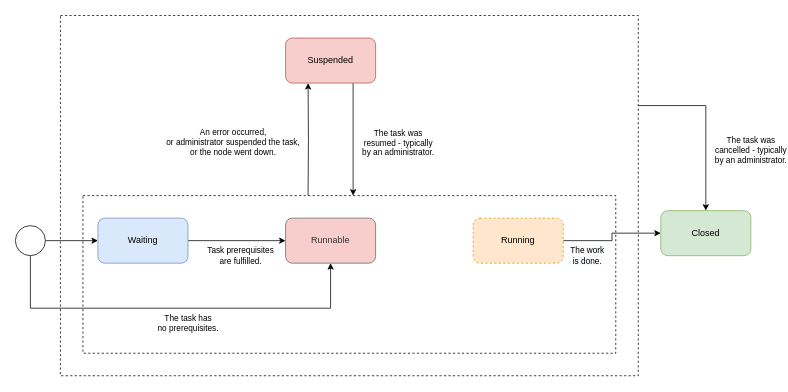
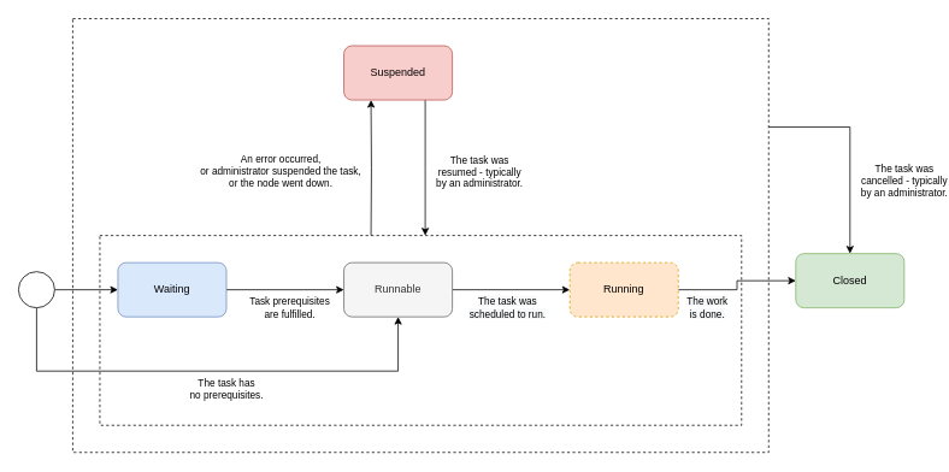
  <mxCell id="0" />
  <mxCell id="1" parent="0" />
  <mxCell id="2" value="The task was&lt;br&gt;cancelled - typically&lt;br&gt;by an administrator." style="edgeStyle=orthogonalEdgeStyle;rounded=0;orthogonalLoop=1;jettySize=auto;html=1;exitX=1;exitY=0.25;exitDx=0;exitDy=0;entryX=0.5;entryY=0;entryDx=0;entryDy=0;" edge="1" parent="1" source="3" target="13"><mxGeometry x="0.297" y="60" relative="1" as="geometry"><mxPoint y="1" as="offset" /></mxGeometry></mxCell>
  <mxCell id="3" value="" style="rounded=0;whiteSpace=wrap;html=1;dashed=1;" vertex="1" parent="1"><mxGeometry x="80" y="20" width="770" height="480" as="geometry" /></mxCell>
  <mxCell id="4" value="" style="rounded=0;whiteSpace=wrap;html=1;dashed=1;" vertex="1" parent="1"><mxGeometry x="110" y="260" width="710" height="210" as="geometry" /></mxCell>
  <mxCell id="5" value="The task has&lt;br&gt;no prerequisites." style="edgeStyle=orthogonalEdgeStyle;rounded=0;orthogonalLoop=1;jettySize=auto;html=1;exitX=0.5;exitY=1;exitDx=0;exitDy=0;entryX=0.5;entryY=1;entryDx=0;entryDy=0;" parent="1" source="7" target="9" edge="1"><mxGeometry x="0.057" y="-20" relative="1" as="geometry"><Array as="points"><mxPoint x="40" y="410" /><mxPoint x="440" y="410" /></Array><mxPoint as="offset" /></mxGeometry></mxCell>
  <mxCell id="6" style="edgeStyle=orthogonalEdgeStyle;rounded=0;orthogonalLoop=1;jettySize=auto;html=1;exitX=1;exitY=0.5;exitDx=0;exitDy=0;entryX=0;entryY=0.5;entryDx=0;entryDy=0;" parent="1" source="7" target="17" edge="1"><mxGeometry relative="1" as="geometry" /></mxCell>
  <mxCell id="7" value="" style="ellipse;whiteSpace=wrap;html=1;aspect=fixed;" parent="1" vertex="1"><mxGeometry x="20" y="300" width="40" height="40" as="geometry" /></mxCell>
- <mxCell id="9" value="Runnable" style="rounded=1;whiteSpace=wrap;html=1;fillColor=#f8cecc;strokeColor=#666666;fontColor=#333333;" parent="1" vertex="1"><mxGeometry x="380" y="290" width="120" height="60" as="geometry" /></mxCell>
+ <mxCell id="8" value="&lt;span style=&quot;background-color: rgb(248 , 249 , 250)&quot;&gt;The task was&lt;br&gt;scheduled to run.&lt;/span&gt;" style="edgeStyle=orthogonalEdgeStyle;rounded=0;orthogonalLoop=1;jettySize=auto;html=1;exitX=1;exitY=0.5;exitDx=0;exitDy=0;entryX=0;entryY=0.5;entryDx=0;entryDy=0;" parent="1" source="9" target="12" edge="1"><mxGeometry x="-0.059" y="-20" relative="1" as="geometry"><mxPoint as="offset" /></mxGeometry></mxCell>
+ <mxCell id="9" value="Runnable" style="rounded=1;whiteSpace=wrap;html=1;fillColor=#f5f5f5;strokeColor=#666666;fontColor=#333333;" parent="1" vertex="1"><mxGeometry x="380" y="290" width="120" height="60" as="geometry" /></mxCell>
  <mxCell id="10" value="&lt;span style=&quot;background-color: rgb(248 , 249 , 250)&quot;&gt;The work&lt;br&gt;is done.&lt;br&gt;&lt;/span&gt;" style="edgeStyle=orthogonalEdgeStyle;rounded=0;orthogonalLoop=1;jettySize=auto;html=1;exitX=1;exitY=0.5;exitDx=0;exitDy=0;" parent="1" source="12" target="13" edge="1"><mxGeometry x="-0.538" y="-20" relative="1" as="geometry"><mxPoint as="offset" /></mxGeometry></mxCell>
  <mxCell id="11" value="An error occurred,&lt;br&gt;or administrator suspended the task,&lt;br&gt;or the node went down." style="edgeStyle=orthogonalEdgeStyle;rounded=0;orthogonalLoop=1;jettySize=auto;html=1;exitX=0.25;exitY=0;exitDx=0;exitDy=0;entryX=0.25;entryY=1;entryDx=0;entryDy=0;" parent="1" target="15" edge="1"><mxGeometry x="-0.067" y="100" relative="1" as="geometry"><mxPoint as="offset" /><mxPoint x="410" y="260" as="sourcePoint" /></mxGeometry></mxCell>
  <mxCell id="12" value="Running" style="rounded=1;whiteSpace=wrap;html=1;fillColor=#ffe6cc;strokeColor=#d79b00;dashed=1;" parent="1" vertex="1"><mxGeometry x="630" y="290" width="120" height="60" as="geometry" /></mxCell>
  <mxCell id="13" value="Closed" style="rounded=1;whiteSpace=wrap;html=1;fillColor=#d5e8d4;strokeColor=#82b366;" parent="1" vertex="1"><mxGeometry x="880" y="280" width="120" height="60" as="geometry" /></mxCell>
  <mxCell id="14" value="The task was&lt;br&gt;resumed - typically&lt;br&gt;by an administrator." style="edgeStyle=orthogonalEdgeStyle;rounded=0;orthogonalLoop=1;jettySize=auto;html=1;exitX=0.75;exitY=1;exitDx=0;exitDy=0;entryX=0.75;entryY=0;entryDx=0;entryDy=0;" parent="1" source="15" edge="1"><mxGeometry x="0.067" y="60" relative="1" as="geometry"><mxPoint as="offset" /><mxPoint x="470" y="260" as="targetPoint" /></mxGeometry></mxCell>
  <mxCell id="15" value="Suspended" style="rounded=1;whiteSpace=wrap;html=1;fillColor=#f8cecc;strokeColor=#b85450;" parent="1" vertex="1"><mxGeometry x="380" y="50" width="120" height="60" as="geometry" /></mxCell>
  <mxCell id="16" value="Task prerequisites&lt;br&gt;are fulfilled." style="edgeStyle=orthogonalEdgeStyle;rounded=0;orthogonalLoop=1;jettySize=auto;html=1;exitX=1;exitY=0.5;exitDx=0;exitDy=0;entryX=0;entryY=0.5;entryDx=0;entryDy=0;" parent="1" source="17" target="9" edge="1"><mxGeometry x="0.077" y="-20" relative="1" as="geometry"><mxPoint as="offset" /></mxGeometry></mxCell>
  <mxCell id="17" value="Waiting" style="rounded=1;whiteSpace=wrap;html=1;fillColor=#dae8fc;strokeColor=#6c8ebf;" parent="1" vertex="1"><mxGeometry x="130" y="290" width="120" height="60" as="geometry" /></mxCell>
